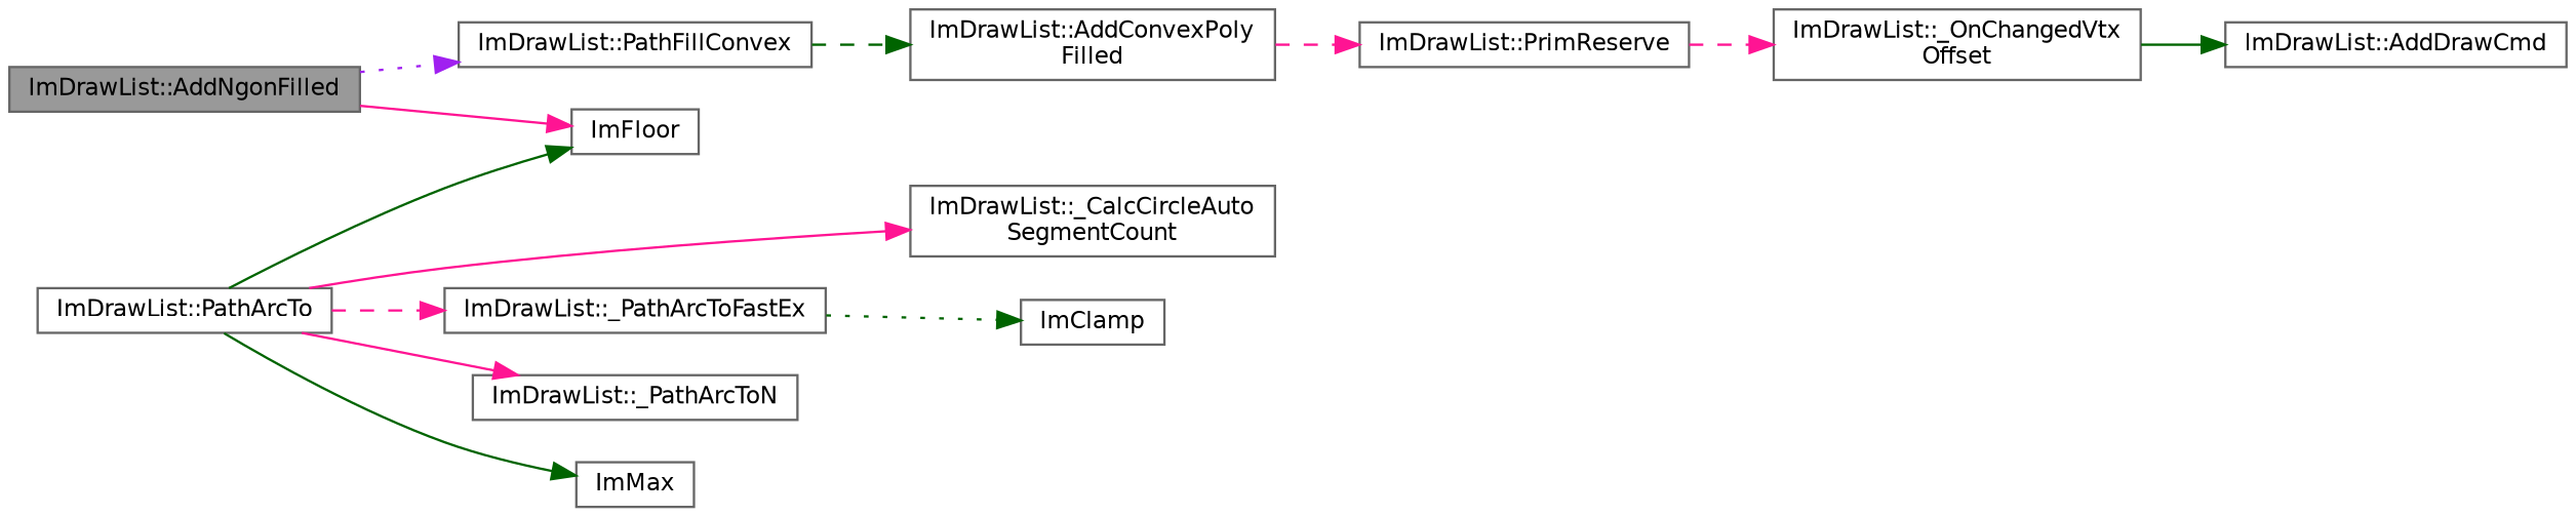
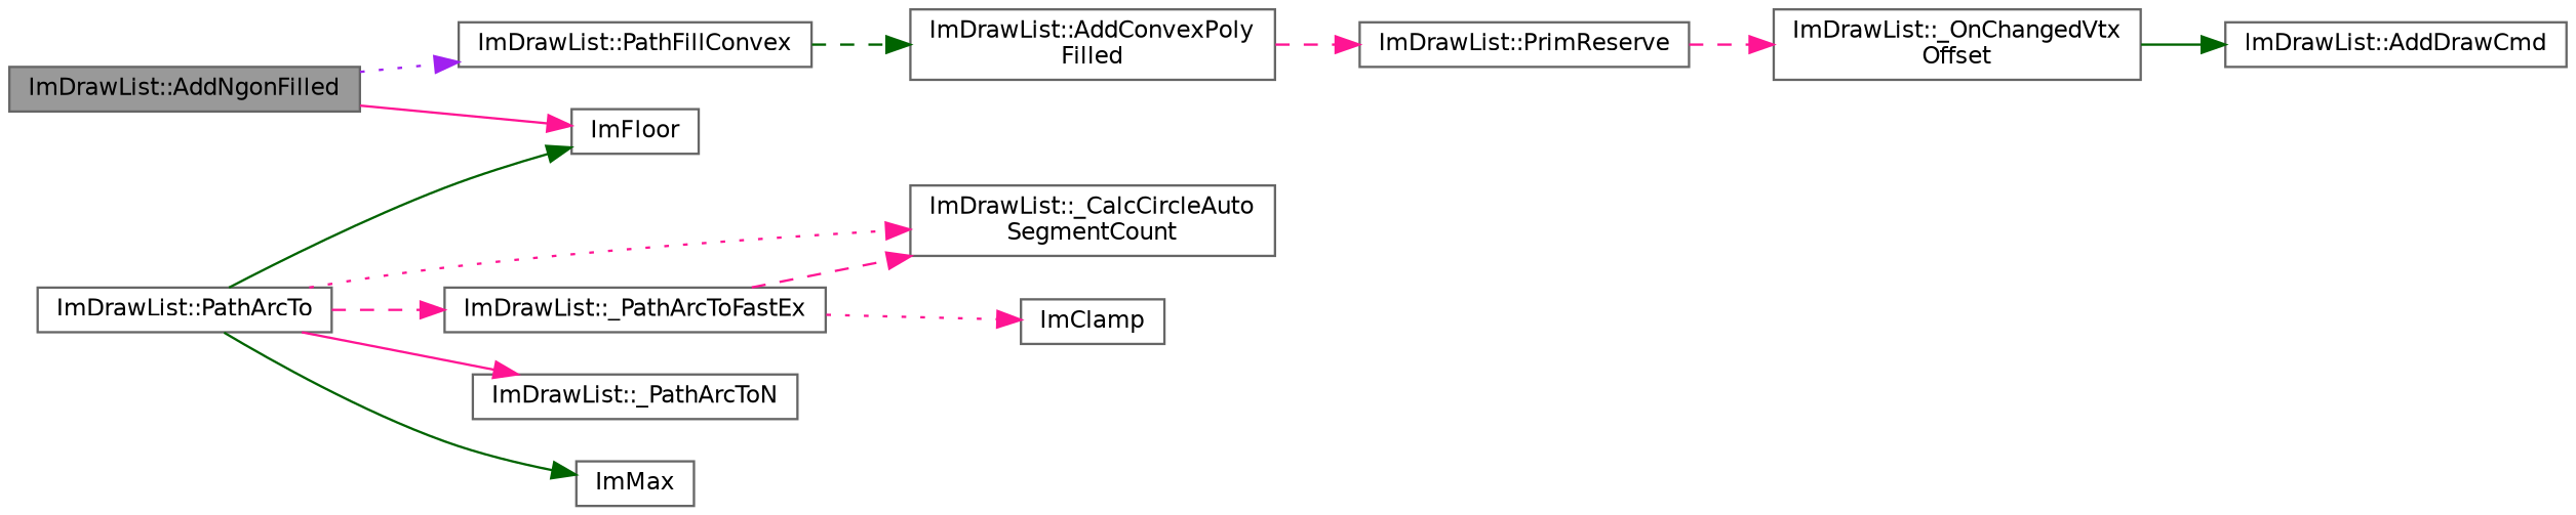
  digraph {
    rankdir=LR
    node [color=grey40 fillcolor=white fontname=Helvetica fontsize=10 shape=box style=filled]
    edge [color=deeppink fontname=Helvetica fontsize=10 labelfontname=Helvetica labelfontsize=10 style=solid]
    n1 [color=gray40 fillcolor=grey60 fontcolor=black height=0.2 label="ImDrawList::AddNgonFilled" width=0.4]
    n2 [height=0.2 label="ImDrawList::PathFillConvex" width=0.4]
    n3 [height=0.2 label=ImFloor width=0.4]
    n4 [height=0.2 label="ImDrawList::PathArcTo" width=0.4]
    n5 [height=0.2 label="ImDrawList::_CalcCircleAuto\lSegmentCount" width=0.4]
    n6 [height=0.2 label="ImDrawList::_PathArcToFastEx" width=0.4]
    n7 [height=0.2 label="ImDrawList::_PathArcToN" width=0.4]
    n8 [height=0.2 label=ImMax width=0.4]
    n9 [height=0.2 label="ImDrawList::AddConvexPoly\lFilled" width=0.4]
    n10 [height=0.2 label=ImClamp width=0.4]
    n11 [height=0.2 label="ImDrawList::PrimReserve" width=0.4]
    n12 [height=0.2 label="ImDrawList::_OnChangedVtx\lOffset" width=0.4]
    n13 [height=0.2 label="ImDrawList::AddDrawCmd" width=0.4]
    n1 -> n2 [color=purple style=dotted]
    n1 -> n3
    n2 -> n9 [color=darkgreen style=dashed]
    n4 -> n3 [color=darkgreen]
-   n4 -> n5
+   n4 -> n5 [style=dotted]
    n4 -> n6 [style=dashed]
    n4 -> n7
    n4 -> n8 [color=darkgreen]
-   n6 -> n10 [color=darkgreen style=dotted]
+   n6 -> n5 [style=dashed]
+   n6 -> n10 [style=dotted]
    n9 -> n11 [style=dashed]
    n11 -> n12 [style=dashed]
    n12 -> n13 [color=darkgreen]
  }
